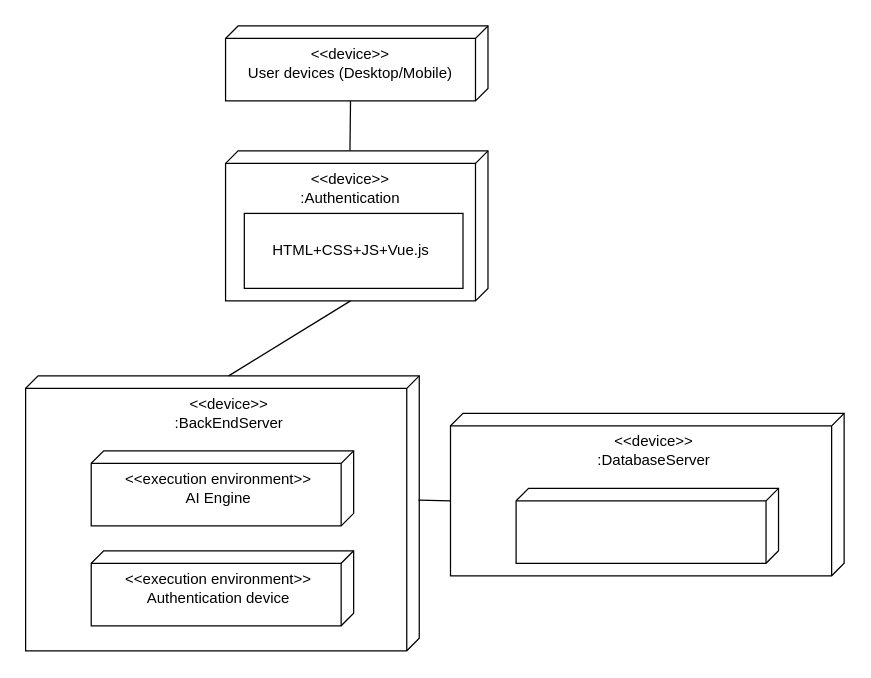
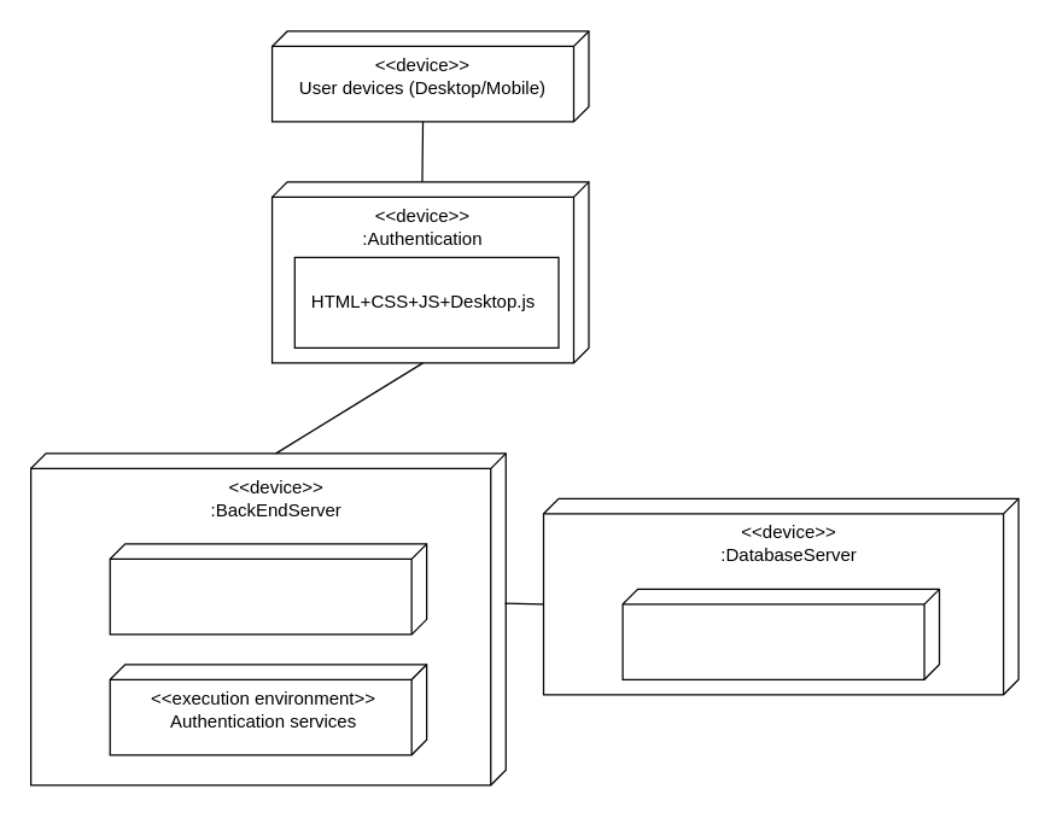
  <mxCell id="0" />
  <mxCell id="1" parent="0" />
  <mxCell id="2" value="" style="verticalAlign=top;align=center;spacingTop=8;spacingLeft=2;spacingRight=12;shape=cube;size=10;direction=south;fontStyle=4;html=1;whiteSpace=wrap;strokeColor=default;" vertex="1" parent="1"><mxGeometry x="180" y="20" width="210" height="60" as="geometry" /></mxCell>
  <mxCell id="3" value="&lt;div&gt;&amp;lt;&amp;lt;device&amp;gt;&amp;gt;&lt;/div&gt;&lt;div&gt;User devices (Desktop/Mobile)&lt;br&gt;&lt;/div&gt;" style="text;html=1;align=center;verticalAlign=middle;whiteSpace=wrap;rounded=0;" vertex="1" parent="1"><mxGeometry x="180" y="30" width="200" height="40" as="geometry" /></mxCell>
  <mxCell id="4" value="" style="verticalAlign=top;align=center;spacingTop=8;spacingLeft=2;spacingRight=12;shape=cube;size=10;direction=south;fontStyle=4;html=1;whiteSpace=wrap;strokeColor=default;" vertex="1" parent="1"><mxGeometry x="180" y="120" width="210" height="120" as="geometry" /></mxCell>
  <mxCell id="5" value="&lt;div&gt;&amp;lt;&amp;lt;device&amp;gt;&amp;gt;&lt;/div&gt;&lt;div&gt;:Authentication&lt;br&gt;&lt;/div&gt;" style="text;html=1;align=center;verticalAlign=middle;whiteSpace=wrap;rounded=0;" vertex="1" parent="1"><mxGeometry x="180" y="130" width="200" height="40" as="geometry" /></mxCell>
  <mxCell id="6" value="" style="rounded=0;whiteSpace=wrap;html=1;" vertex="1" parent="1"><mxGeometry x="195" y="170" width="175" height="60" as="geometry" /></mxCell>
- <mxCell id="7" value="HTML+CSS+JS+Vue.js" style="text;html=1;align=center;verticalAlign=middle;whiteSpace=wrap;rounded=0;" vertex="1" parent="1"><mxGeometry x="192.5" y="185" width="175" height="30" as="geometry" /></mxCell>
+ <mxCell id="7" value="HTML+CSS+JS+Desktop.js" style="text;html=1;align=center;verticalAlign=middle;whiteSpace=wrap;rounded=0;" vertex="1" parent="1"><mxGeometry x="192.5" y="185" width="175" height="30" as="geometry" /></mxCell>
  <mxCell id="8" value="" style="verticalAlign=top;align=center;spacingTop=8;spacingLeft=2;spacingRight=12;shape=cube;size=10;direction=south;fontStyle=4;html=1;whiteSpace=wrap;strokeColor=default;" vertex="1" parent="1"><mxGeometry x="20" y="300" width="315" height="220" as="geometry" /></mxCell>
  <mxCell id="9" value="&lt;div&gt;&amp;lt;&amp;lt;device&amp;gt;&amp;gt;&lt;/div&gt;&lt;div&gt;:BackEndServer&lt;br&gt;&lt;/div&gt;" style="text;html=1;align=center;verticalAlign=middle;whiteSpace=wrap;rounded=0;" vertex="1" parent="1"><mxGeometry x="82.5" y="310" width="200" height="40" as="geometry" /></mxCell>
  <mxCell id="10" value="" style="verticalAlign=top;align=center;spacingTop=8;spacingLeft=2;spacingRight=12;shape=cube;size=10;direction=south;fontStyle=4;html=1;whiteSpace=wrap;strokeColor=default;" vertex="1" parent="1"><mxGeometry x="72.5" y="360" width="210" height="60" as="geometry" /></mxCell>
- <mxCell id="11" value="&lt;div&gt;&amp;lt;&amp;lt;execution environment&amp;gt;&amp;gt;&lt;/div&gt;&lt;div&gt;AI Engine&lt;br&gt;&lt;/div&gt;" style="text;html=1;align=center;verticalAlign=middle;whiteSpace=wrap;rounded=0;" vertex="1" parent="1"><mxGeometry x="72.5" y="370" width="202.5" height="40" as="geometry" /></mxCell>
  <mxCell id="12" value="" style="verticalAlign=top;align=center;spacingTop=8;spacingLeft=2;spacingRight=12;shape=cube;size=10;direction=south;fontStyle=4;html=1;whiteSpace=wrap;strokeColor=default;" vertex="1" parent="1"><mxGeometry x="72.5" y="440" width="210" height="60" as="geometry" /></mxCell>
- <mxCell id="13" value="&lt;div&gt;&amp;lt;&amp;lt;execution environment&amp;gt;&amp;gt;&lt;/div&gt;&lt;div&gt;Authentication device&lt;br&gt;&lt;/div&gt;" style="text;html=1;align=center;verticalAlign=middle;whiteSpace=wrap;rounded=0;" vertex="1" parent="1"><mxGeometry x="72.5" y="450" width="202.5" height="40" as="geometry" /></mxCell>
+ <mxCell id="13" value="&lt;div&gt;&amp;lt;&amp;lt;execution environment&amp;gt;&amp;gt;&lt;/div&gt;&lt;div&gt;Authentication services&lt;br&gt;&lt;/div&gt;" style="text;html=1;align=center;verticalAlign=middle;whiteSpace=wrap;rounded=0;" vertex="1" parent="1"><mxGeometry x="72.5" y="450" width="202.5" height="40" as="geometry" /></mxCell>
  <mxCell id="14" value="" style="verticalAlign=top;align=center;spacingTop=8;spacingLeft=2;spacingRight=12;shape=cube;size=10;direction=south;fontStyle=4;html=1;whiteSpace=wrap;strokeColor=default;" vertex="1" parent="1"><mxGeometry x="360" y="330" width="315" height="130" as="geometry" /></mxCell>
  <mxCell id="15" value="&lt;div&gt;&amp;lt;&amp;lt;device&amp;gt;&amp;gt;&lt;/div&gt;&lt;div&gt;:DatabaseServer&lt;br&gt;&lt;/div&gt;" style="text;html=1;align=center;verticalAlign=middle;whiteSpace=wrap;rounded=0;" vertex="1" parent="1"><mxGeometry x="422.5" y="340" width="200" height="40" as="geometry" /></mxCell>
  <mxCell id="16" value="" style="verticalAlign=top;align=center;spacingTop=8;spacingLeft=2;spacingRight=12;shape=cube;size=10;direction=south;fontStyle=4;html=1;whiteSpace=wrap;strokeColor=default;" vertex="1" parent="1"><mxGeometry x="412.5" y="390" width="210" height="60" as="geometry" /></mxCell>
  <mxCell id="17" value="" style="endArrow=none;html=1;rounded=0;entryX=0;entryY=0;entryDx=60;entryDy=110;entryPerimeter=0;exitX=-0.002;exitY=0.526;exitDx=0;exitDy=0;exitPerimeter=0;" edge="1" parent="1" source="4" target="2"><mxGeometry width="50" height="50" relative="1" as="geometry"><mxPoint x="320" y="360" as="sourcePoint" /><mxPoint x="370" y="310" as="targetPoint" /></mxGeometry></mxCell>
  <mxCell id="18" value="" style="endArrow=none;html=1;rounded=0;entryX=0;entryY=0;entryDx=120;entryDy=110;entryPerimeter=0;exitX=0;exitY=0;exitDx=0;exitDy=152.5;exitPerimeter=0;" edge="1" parent="1" source="8" target="4"><mxGeometry width="50" height="50" relative="1" as="geometry"><mxPoint x="240" y="300" as="sourcePoint" /><mxPoint x="290" y="250" as="targetPoint" /></mxGeometry></mxCell>
  <mxCell id="19" value="" style="endArrow=none;html=1;rounded=0;entryX=0;entryY=0;entryDx=70;entryDy=315;entryPerimeter=0;exitX=0.452;exitY=0.002;exitDx=0;exitDy=0;exitPerimeter=0;" edge="1" parent="1" source="8" target="14"><mxGeometry width="50" height="50" relative="1" as="geometry"><mxPoint x="240" y="320" as="sourcePoint" /><mxPoint x="290" y="270" as="targetPoint" /></mxGeometry></mxCell>
